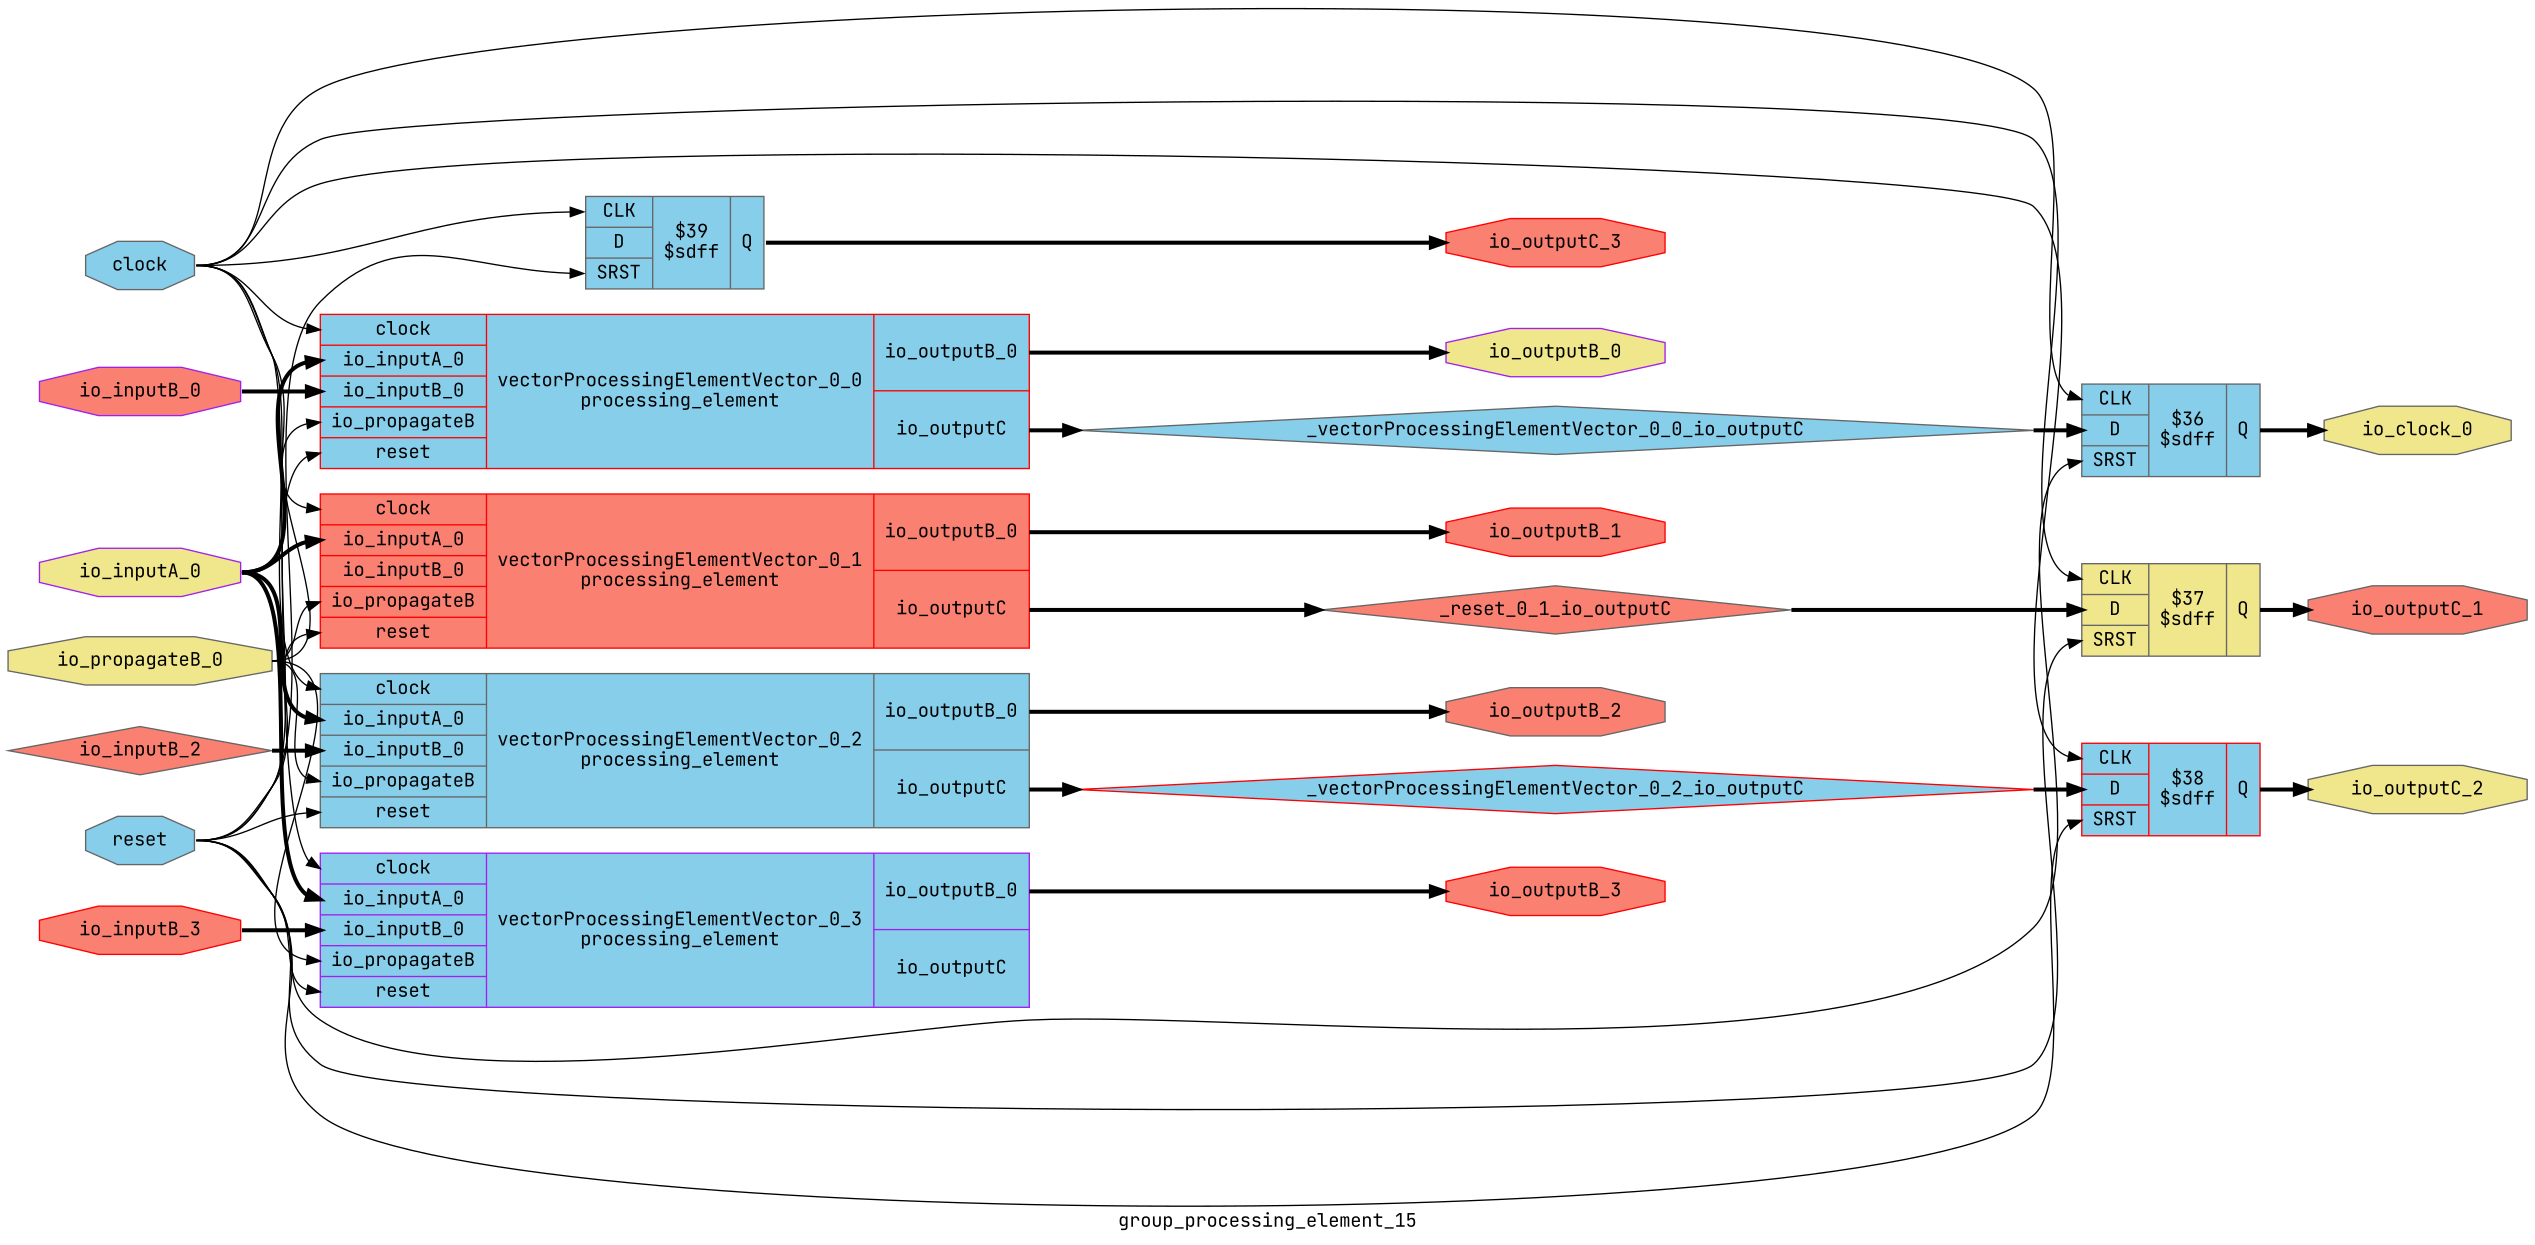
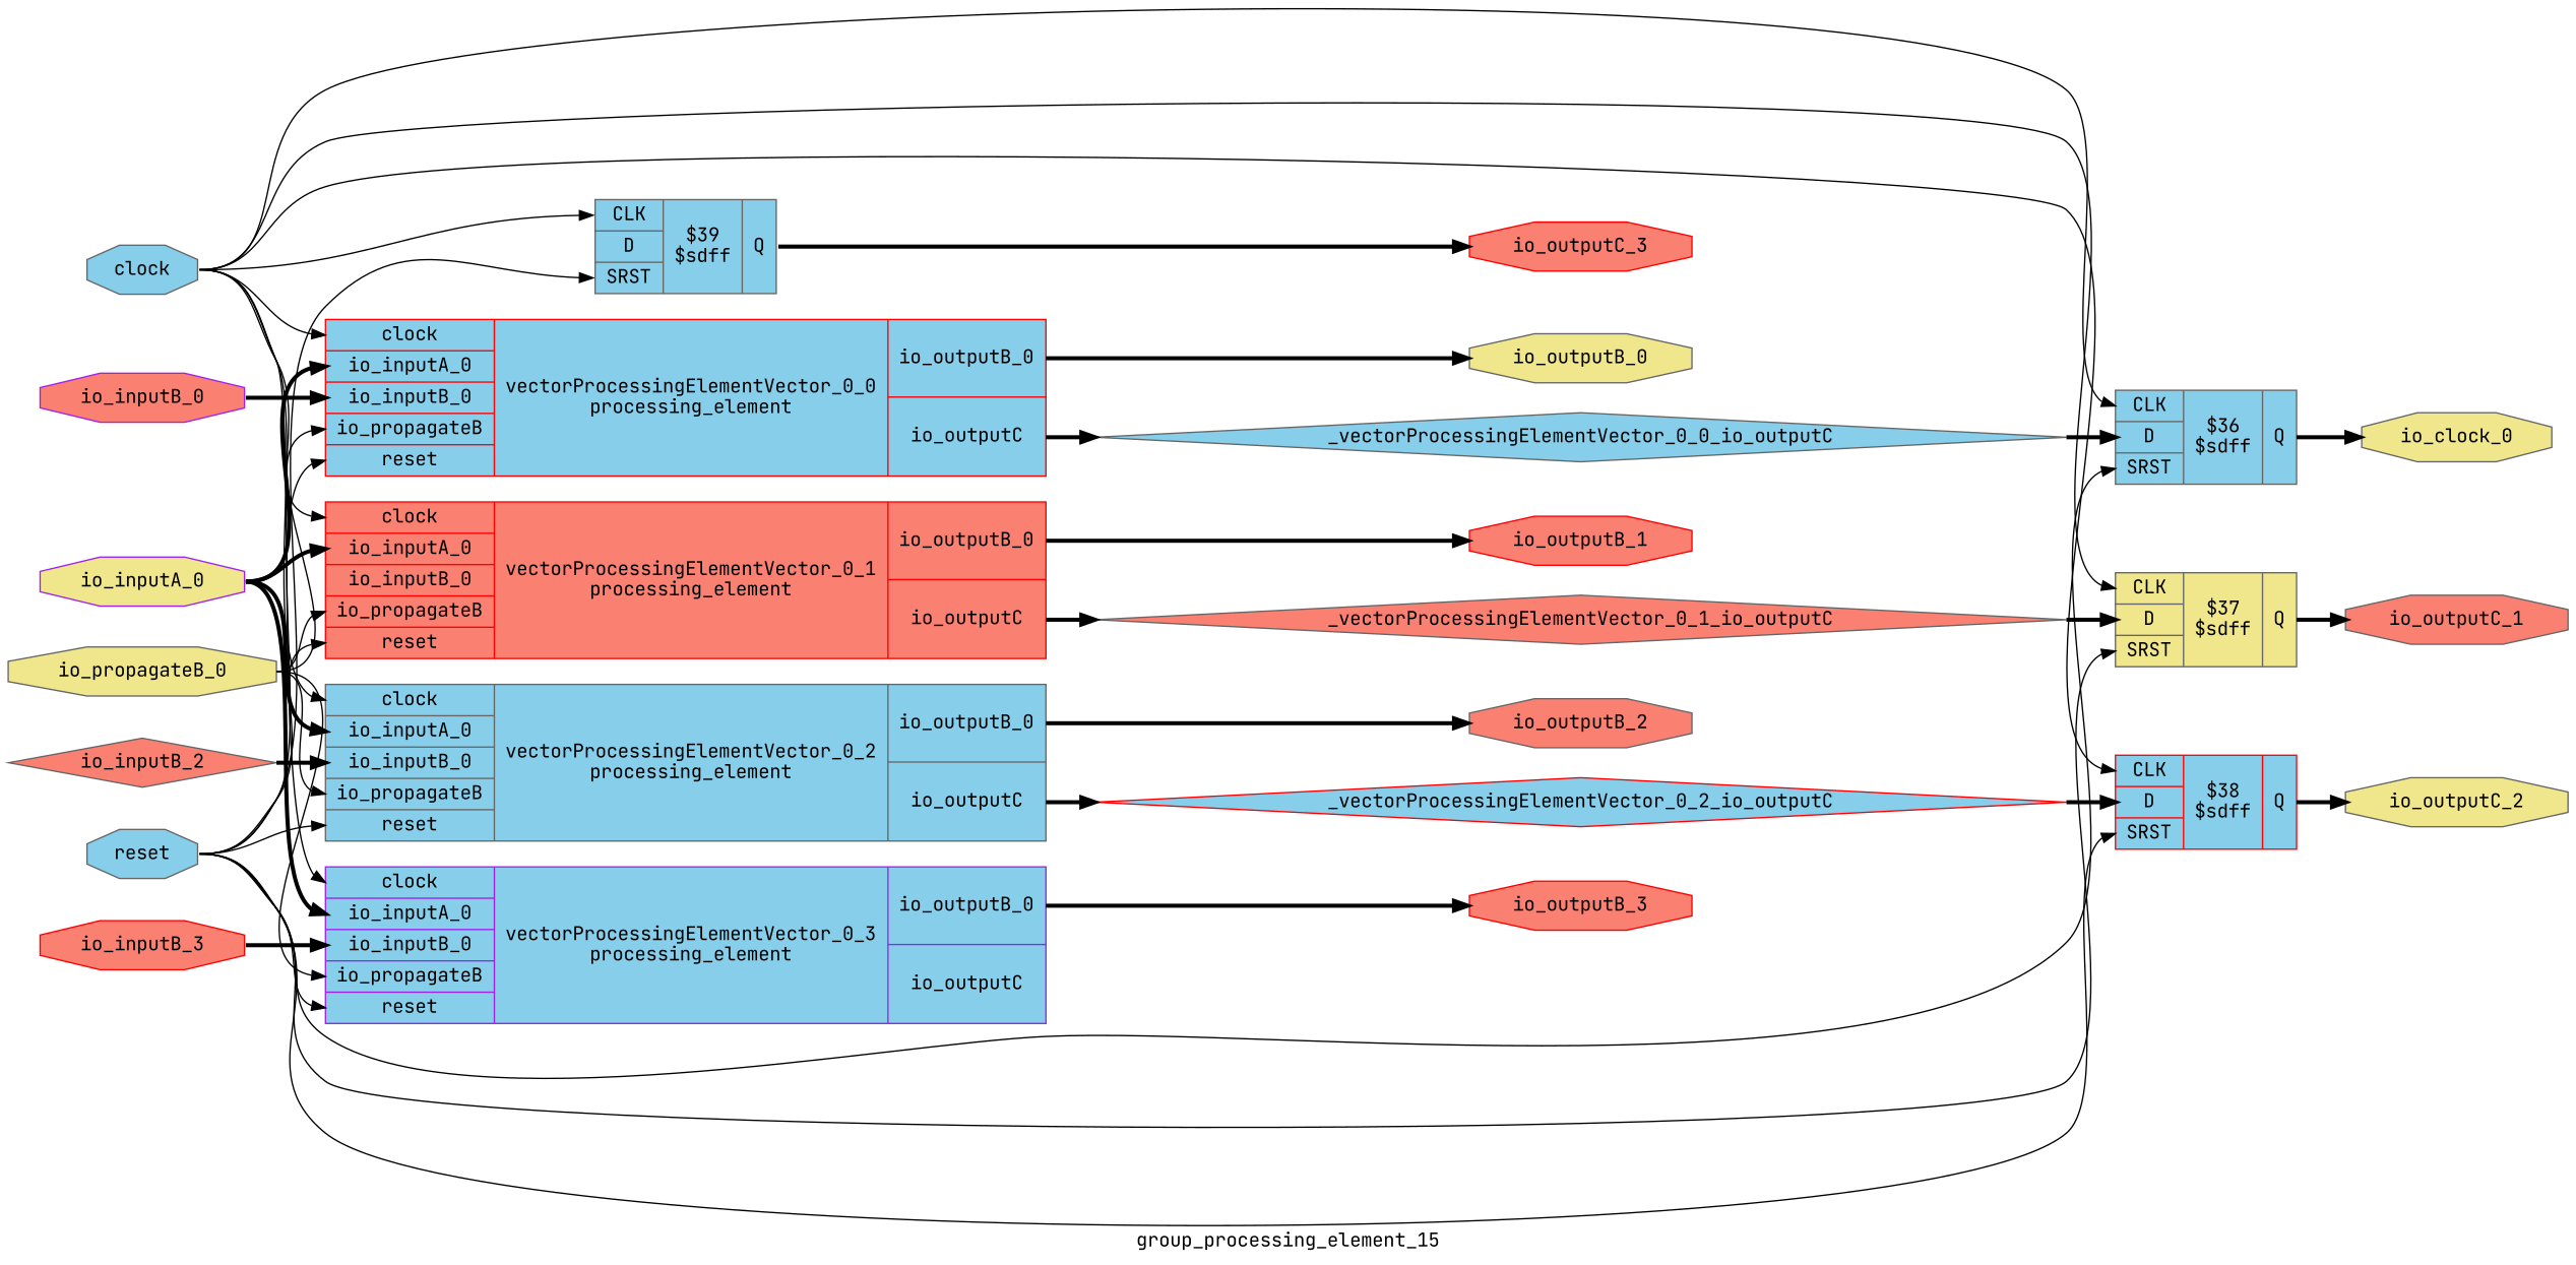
  digraph {
    fontname="JetBrains Mono"
    label=group_processing_element_15
    rankdir=LR
    remincross=true
    node [color=gray40 fillcolor=skyblue fontcolor=black fontname="JetBrains Mono" shape=octagon style=filled]
    edge [color=black fontcolor=black fontname="JetBrains Mono" headport=w style="setlinewidth(3)" tailport=e]
    n1 [label=_vectorProcessingElementVector_0_0_io_outputC shape=diamond]
    n2 [label="{{<p21> CLK|<p22> D|<p23> SRST}|$36\n$sdff|{<p24> Q}}" shape=record fontcolor=""]
    n3 [fillcolor=khaki label=io_clock_0]
-   n4 [fillcolor=salmon label=_reset_0_1_io_outputC shape=diamond]
+   n4 [fillcolor=salmon label=_vectorProcessingElementVector_0_1_io_outputC shape=diamond]
    n5 [fillcolor=khaki label="{{<p21> CLK|<p22> D|<p23> SRST}|$37\n$sdff|{<p24> Q}}" shape=record fontcolor=""]
    n6 [fillcolor=salmon label=io_outputC_1]
    n7 [color=red label=_vectorProcessingElementVector_0_2_io_outputC shape=diamond]
    n8 [color=red label="{{<p21> CLK|<p22> D|<p23> SRST}|$38\n$sdff|{<p24> Q}}" shape=record fontcolor=""]
    n9 [fillcolor=khaki label=io_outputC_2]
    n10 [label="{{<p21> CLK|<p22> D|<p23> SRST}|$39\n$sdff|{<p24> Q}}" shape=record fontcolor=""]
    n11 [color=red fillcolor=salmon label=io_outputC_3]
    n12 [label=clock]
    n13 [color=red label="{{<p5> clock|<p6> io_inputA_0|<p7> io_inputB_0|<p29> io_propagateB|<p20> reset}|vectorProcessingElementVector_0_0\nprocessing_element|{<p11> io_outputB_0|<p30> io_outputC}}" shape=record fontcolor=""]
    n14 [color=red fillcolor=salmon label="{{<p5> clock|<p6> io_inputA_0|<p7> io_inputB_0|<p29> io_propagateB|<p20> reset}|vectorProcessingElementVector_0_1\nprocessing_element|{<p11> io_outputB_0|<p30> io_outputC}}" shape=record fontcolor=""]
    n15 [label="{{<p5> clock|<p6> io_inputA_0|<p7> io_inputB_0|<p29> io_propagateB|<p20> reset}|vectorProcessingElementVector_0_2\nprocessing_element|{<p11> io_outputB_0|<p30> io_outputC}}" shape=record fontcolor=""]
    n16 [color=purple label="{{<p5> clock|<p6> io_inputA_0|<p7> io_inputB_0|<p29> io_propagateB|<p20> reset}|vectorProcessingElementVector_0_3\nprocessing_element|{<p11> io_outputB_0|<p30> io_outputC}}" shape=record fontcolor=""]
-   n17 [color=purple fillcolor=khaki label=io_outputB_0]
+   n17 [fillcolor=khaki label=io_outputB_0]
    n18 [color=red fillcolor=salmon label=io_outputB_1]
    n19 [fillcolor=salmon label=io_outputB_2]
    n20 [color=red fillcolor=salmon label=io_outputB_3]
    n21 [color=purple fillcolor=khaki label=io_inputA_0]
    n22 [color=purple fillcolor=salmon label=io_inputB_0]
    n23 [fillcolor=salmon label=io_inputB_2 shape=diamond]
    n24 [color=red fillcolor=salmon label=io_inputB_3]
    n25 [fillcolor=khaki label=io_propagateB_0]
    n26 [label=reset]
    n1 -> n2 [headport="p22:w"]
    n2 -> n3 [tailport="p24:e"]
    n4 -> n5 [headport="p22:w"]
    n5 -> n6 [tailport="p24:e"]
    n7 -> n8 [headport="p22:w"]
    n8 -> n9 [tailport="p24:e"]
    n10 -> n11 [tailport="p24:e"]
    n12 -> n2 [headport="p21:w" style=""]
    n12 -> n5 [headport="p21:w" style=""]
    n12 -> n8 [headport="p21:w" style=""]
    n12 -> n10 [headport="p21:w" style=""]
    n12 -> n13 [headport="p5:w" style=""]
    n12 -> n14 [headport="p5:w" style=""]
    n12 -> n15 [headport="p5:w" style=""]
    n12 -> n16 [headport="p5:w" style=""]
    n13 -> n1 [tailport="p30:e"]
    n13 -> n17 [tailport="p11:e"]
    n14 -> n4 [tailport="p30:e"]
    n14 -> n18 [tailport="p11:e"]
    n15 -> n7 [tailport="p30:e"]
    n15 -> n19 [tailport="p11:e"]
    n16 -> n20 [tailport="p11:e"]
    n21 -> n13 [headport="p6:w"]
    n21 -> n14 [headport="p6:w"]
    n21 -> n15 [headport="p6:w"]
    n21 -> n16 [headport="p6:w"]
    n22 -> n13 [headport="p7:w"]
    n23 -> n15 [headport="p7:w"]
    n24 -> n16 [headport="p7:w"]
    n25 -> n13 [headport="p29:w" style=""]
    n25 -> n14 [headport="p29:w" style=""]
    n25 -> n15 [headport="p29:w" style=""]
    n25 -> n16 [headport="p29:w" style=""]
    n26 -> n2 [headport="p23:w" style=""]
    n26 -> n5 [headport="p23:w" style=""]
    n26 -> n8 [headport="p23:w" style=""]
    n26 -> n10 [headport="p23:w" style=""]
    n26 -> n13 [headport="p20:w" style=""]
    n26 -> n14 [headport="p20:w" style=""]
    n26 -> n15 [headport="p20:w" style=""]
    n26 -> n16 [headport="p20:w" style=""]
  }
